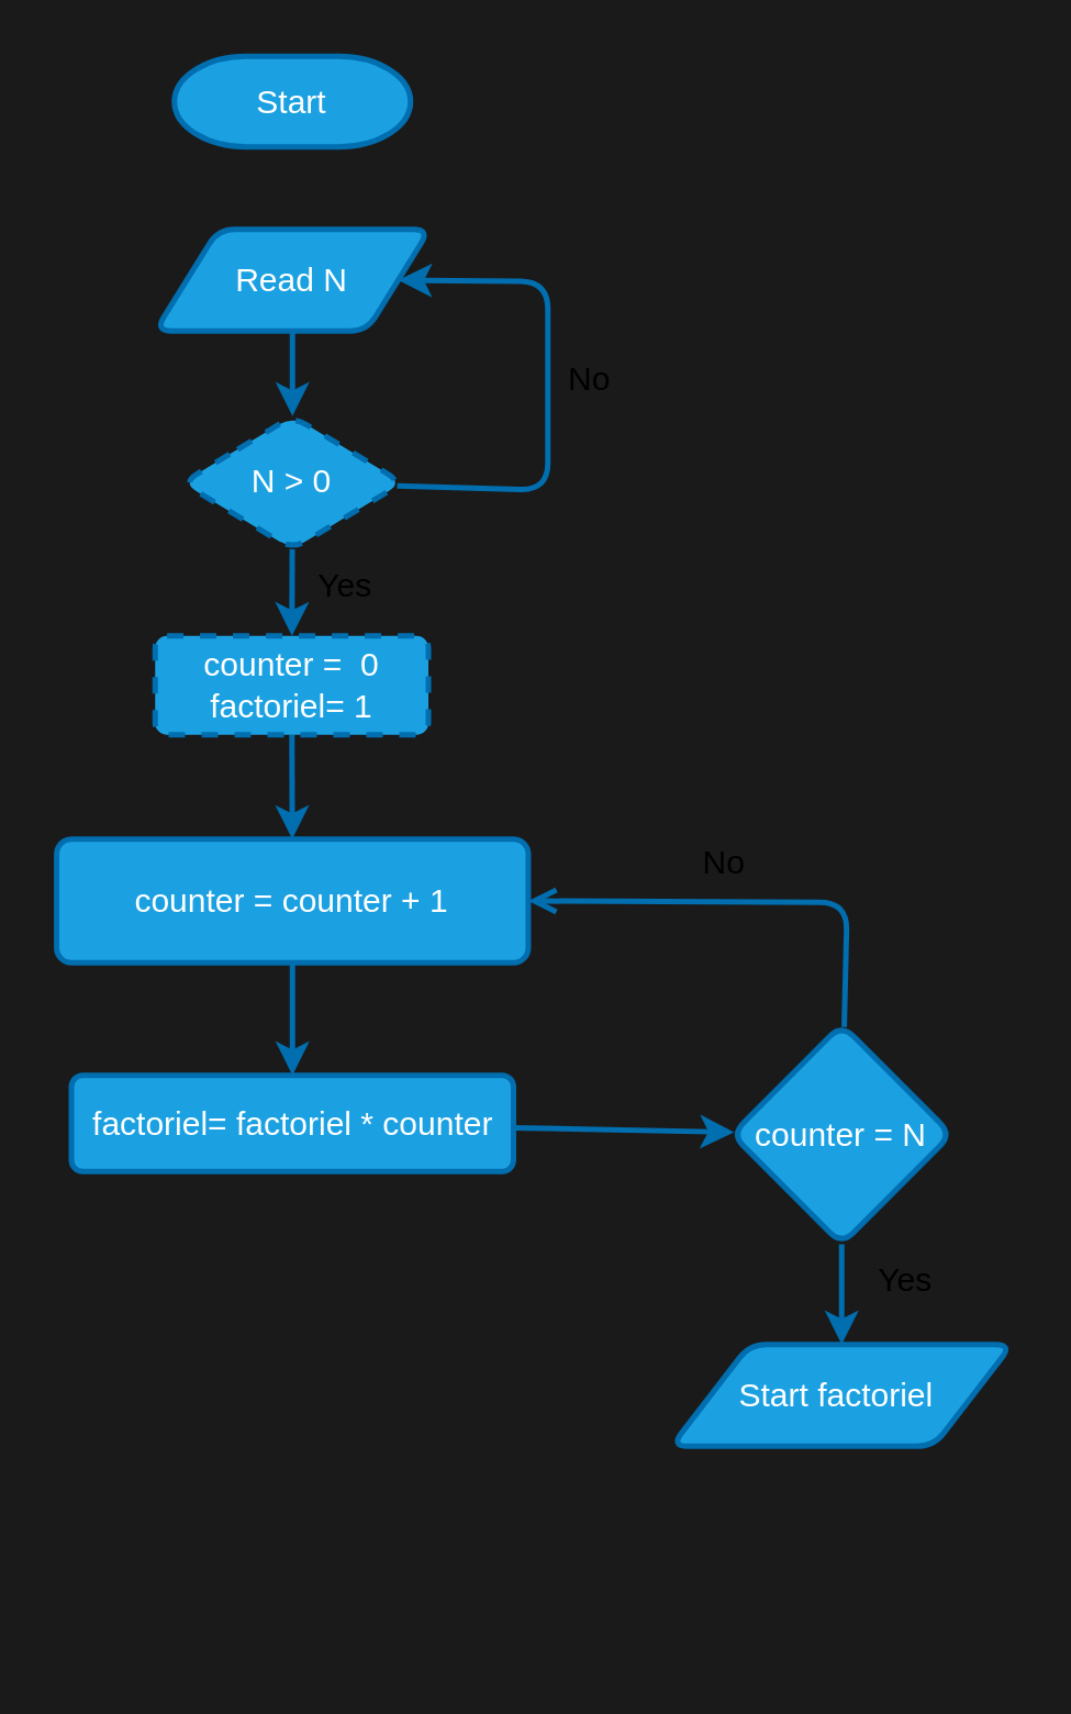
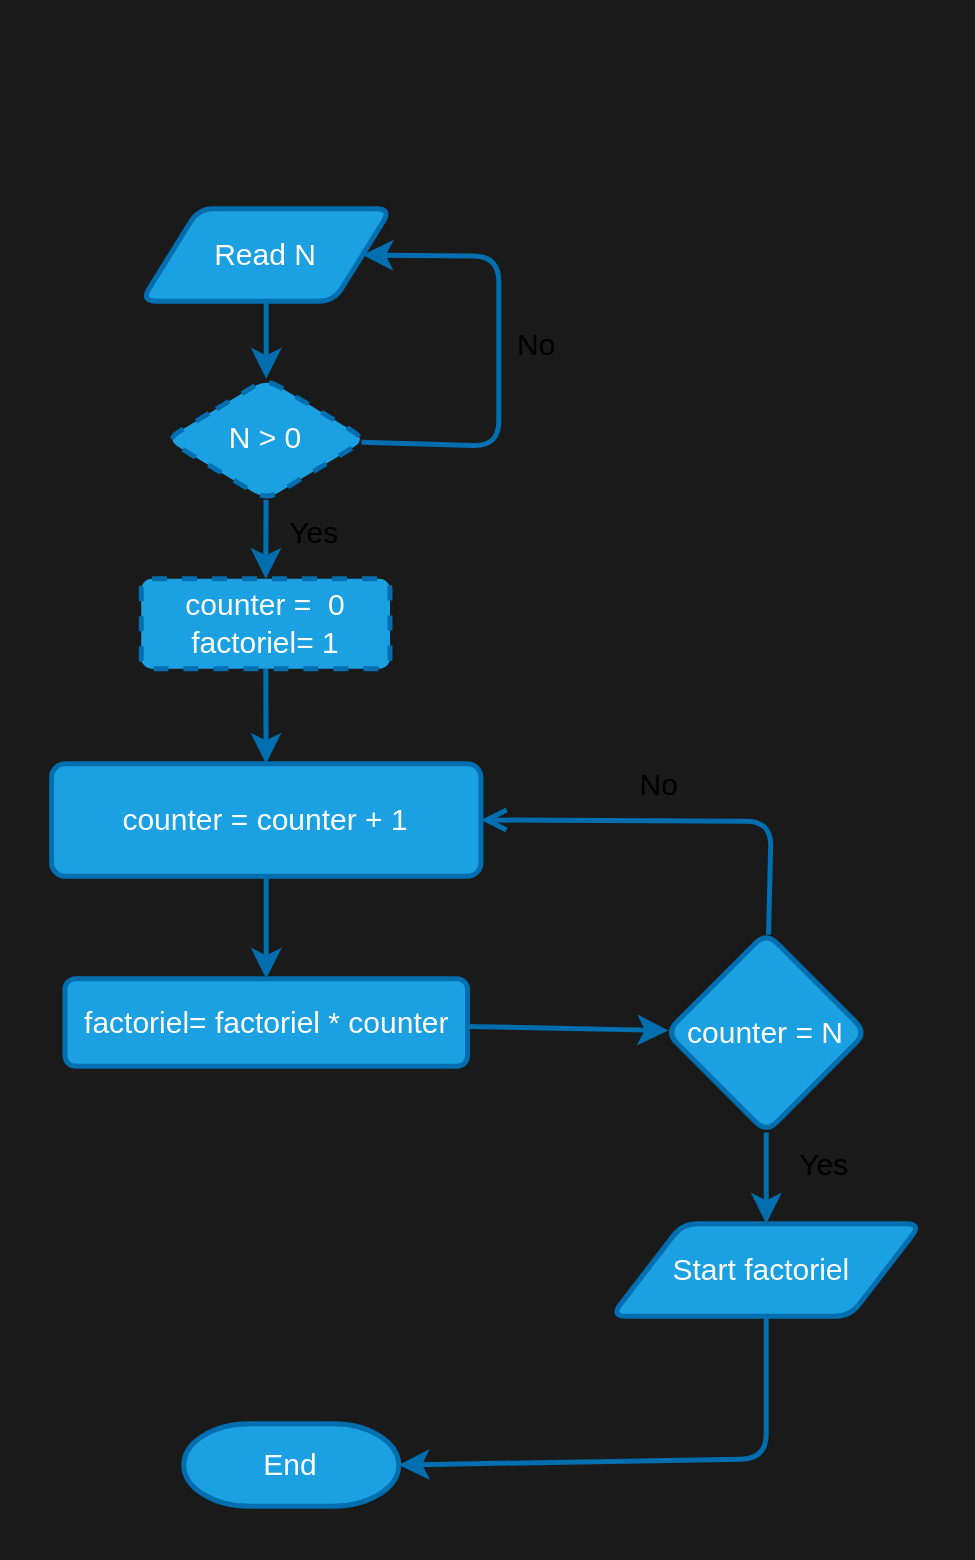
  <mxCell id="0" />
  <mxCell id="1" parent="0" />
- <mxCell id="2" value="Start" style="strokeWidth=2;html=1;shape=mxgraph.flowchart.terminator;whiteSpace=wrap;fillColor=#1ba1e2;fontColor=#ffffff;strokeColor=#006EAF;" vertex="1" parent="1"><mxGeometry x="63" y="20" width="86" height="33" as="geometry" /></mxCell>
  <mxCell id="3" value="" style="edgeStyle=none;html=1;strokeWidth=2;fillColor=#1ba1e2;strokeColor=#006EAF;" edge="1" parent="1" source="4" target="7"><mxGeometry relative="1" as="geometry" /></mxCell>
  <mxCell id="4" value="Read N" style="shape=parallelogram;html=1;strokeWidth=2;perimeter=parallelogramPerimeter;whiteSpace=wrap;rounded=1;arcSize=12;size=0.23;fillColor=#1ba1e2;fontColor=#ffffff;strokeColor=#006EAF;" vertex="1" parent="1"><mxGeometry x="56" y="83" width="100" height="37" as="geometry" /></mxCell>
  <mxCell id="5" value="" style="edgeStyle=none;html=1;strokeWidth=2;entryX=1;entryY=0.5;entryDx=0;entryDy=0;fillColor=#1ba1e2;strokeColor=#006EAF;" edge="1" parent="1" source="7" target="4"><mxGeometry relative="1" as="geometry"><mxPoint x="226" y="175.25" as="targetPoint" /><Array as="points"><mxPoint x="199" y="178" /><mxPoint x="199" y="102" /></Array></mxGeometry></mxCell>
  <mxCell id="6" value="" style="edgeStyle=none;html=1;strokeWidth=2;fillColor=#1ba1e2;strokeColor=#006EAF;" edge="1" parent="1" source="7" target="10"><mxGeometry relative="1" as="geometry" /></mxCell>
  <mxCell id="7" value="N &amp;gt; 0" style="rhombus;whiteSpace=wrap;html=1;fillColor=#1ba1e2;strokeColor=#006EAF;fontColor=#ffffff;strokeWidth=2;rounded=1;arcSize=12;dashed=1;" vertex="1" parent="1"><mxGeometry x="66" y="151" width="80" height="48.5" as="geometry" /></mxCell>
  <mxCell id="8" value="No" style="text;html=1;align=center;verticalAlign=middle;resizable=0;points=[];autosize=1;strokeColor=none;fillColor=none;" vertex="1" parent="1"><mxGeometry x="197" y="125" width="33" height="26" as="geometry" /></mxCell>
  <mxCell id="9" value="" style="edgeStyle=none;html=1;strokeWidth=2;fillColor=#1ba1e2;strokeColor=#006EAF;" edge="1" parent="1" source="10" target="13"><mxGeometry relative="1" as="geometry" /></mxCell>
  <mxCell id="10" value="counter =&amp;nbsp; 0&lt;br&gt;factoriel= 1" style="whiteSpace=wrap;html=1;fillColor=#1ba1e2;strokeColor=#006EAF;fontColor=#ffffff;strokeWidth=2;rounded=1;arcSize=12;dashed=1;" vertex="1" parent="1"><mxGeometry x="56" y="231" width="99.5" height="36" as="geometry" /></mxCell>
  <mxCell id="11" value="Yes" style="text;html=1;align=center;verticalAlign=middle;resizable=0;points=[];autosize=1;strokeColor=none;fillColor=none;" vertex="1" parent="1"><mxGeometry x="106" y="199.5" width="38" height="26" as="geometry" /></mxCell>
  <mxCell id="12" value="" style="edgeStyle=none;html=1;strokeWidth=2;fillColor=#1ba1e2;strokeColor=#006EAF;" edge="1" parent="1" source="13" target="15"><mxGeometry relative="1" as="geometry" /></mxCell>
  <mxCell id="13" value="counter = counter + 1" style="whiteSpace=wrap;html=1;fillColor=#1ba1e2;strokeColor=#006EAF;fontColor=#ffffff;strokeWidth=2;rounded=1;arcSize=12;" vertex="1" parent="1"><mxGeometry x="20.13" y="305" width="171.75" height="45" as="geometry" /></mxCell>
  <mxCell id="14" value="" style="edgeStyle=none;html=1;strokeWidth=2;fillColor=#1ba1e2;strokeColor=#006EAF;" edge="1" parent="1" source="15" target="18"><mxGeometry relative="1" as="geometry" /></mxCell>
  <mxCell id="15" value="factoriel= factoriel * counter" style="whiteSpace=wrap;html=1;fillColor=#1ba1e2;strokeColor=#006EAF;fontColor=#ffffff;strokeWidth=2;rounded=1;arcSize=12;" vertex="1" parent="1"><mxGeometry x="25.5" y="391" width="161" height="35" as="geometry" /></mxCell>
  <mxCell id="16" value="" style="edgeStyle=none;html=1;strokeWidth=2;entryX=1;entryY=0.5;entryDx=0;entryDy=0;fillColor=#1ba1e2;strokeColor=#006EAF;endArrow=open;" edge="1" parent="1" source="18" target="13"><mxGeometry relative="1" as="geometry"><mxPoint x="306" y="282.5" as="targetPoint" /><Array as="points"><mxPoint x="308" y="328" /></Array></mxGeometry></mxCell>
  <mxCell id="17" value="" style="edgeStyle=none;html=1;strokeWidth=2;fillColor=#1ba1e2;strokeColor=#006EAF;" edge="1" parent="1" source="18" target="20"><mxGeometry relative="1" as="geometry" /></mxCell>
  <mxCell id="18" value="counter = N" style="rhombus;whiteSpace=wrap;html=1;fillColor=#1ba1e2;strokeColor=#006EAF;fontColor=#ffffff;strokeWidth=2;rounded=1;arcSize=12;" vertex="1" parent="1"><mxGeometry x="266" y="372.5" width="80" height="80" as="geometry" /></mxCell>
+ <mxCell id="19" value="" style="edgeStyle=none;html=1;strokeWidth=2;entryX=1;entryY=0.5;entryDx=0;entryDy=0;entryPerimeter=0;fillColor=#1ba1e2;strokeColor=#006EAF;" edge="1" parent="1" source="20" target="21"><mxGeometry relative="1" as="geometry"><mxPoint x="306" y="599.5" as="targetPoint" /><Array as="points"><mxPoint x="306" y="583" /></Array></mxGeometry></mxCell>
  <mxCell id="20" value="Start factoriel&amp;nbsp;" style="shape=parallelogram;html=1;strokeWidth=2;perimeter=parallelogramPerimeter;whiteSpace=wrap;rounded=1;arcSize=12;size=0.23;fillColor=#1ba1e2;fontColor=#ffffff;strokeColor=#006EAF;" vertex="1" parent="1"><mxGeometry x="244" y="489" width="124" height="37" as="geometry" /></mxCell>
+ <mxCell id="21" value="End" style="strokeWidth=2;html=1;shape=mxgraph.flowchart.terminator;whiteSpace=wrap;fillColor=#1ba1e2;fontColor=#ffffff;strokeColor=#006EAF;" vertex="1" parent="1"><mxGeometry x="73" y="569" width="86" height="33" as="geometry" /></mxCell>
  <mxCell id="22" value="No" style="text;html=1;align=center;verticalAlign=middle;resizable=0;points=[];autosize=1;strokeColor=none;fillColor=none;" vertex="1" parent="1"><mxGeometry x="246" y="301" width="33" height="26" as="geometry" /></mxCell>
  <mxCell id="23" value="Yes" style="text;html=1;align=center;verticalAlign=middle;resizable=0;points=[];autosize=1;strokeColor=none;fillColor=none;" vertex="1" parent="1"><mxGeometry x="310" y="453" width="38" height="26" as="geometry" /></mxCell>
